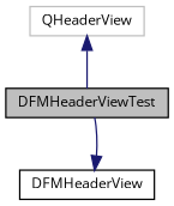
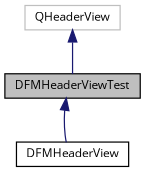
  digraph {
    fontname="Open Sans"
    node [color=black fillcolor=white fontname="Open Sans" fontsize=10 shape=record style=filled]
    edge [color=midnightblue dir=back fontname="Open Sans" fontsize=10 labelfontname=Helvetica labelfontsize=10 style=solid]
    n1 [fillcolor=grey75 fontcolor=black height=0.2 label=DFMHeaderViewTest width=0.4]
    n2 [height=0.2 label=DFMHeaderView width=0.4]
    n3 [color=grey75 height=0.2 label=QHeaderView width=0.4]
-   n2 -> n1
+   n1 -> n2
    n3 -> n1
  }
